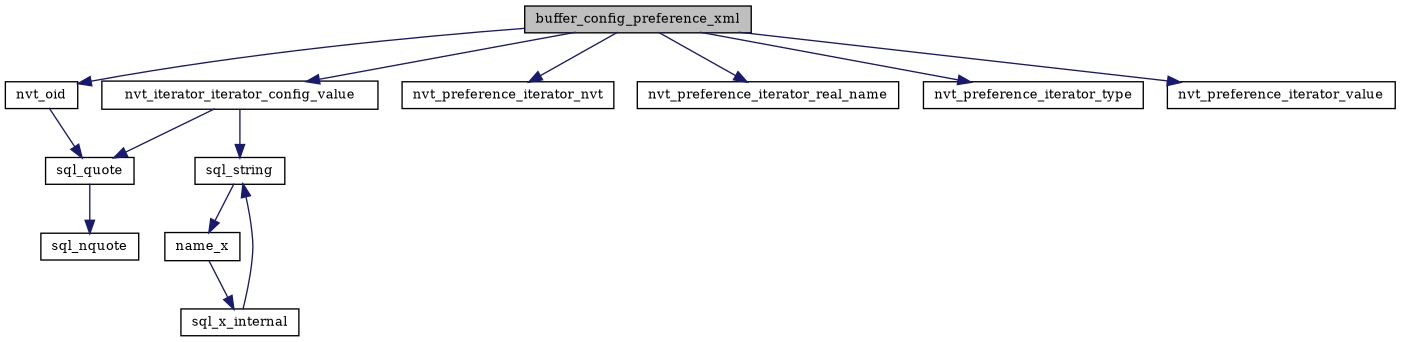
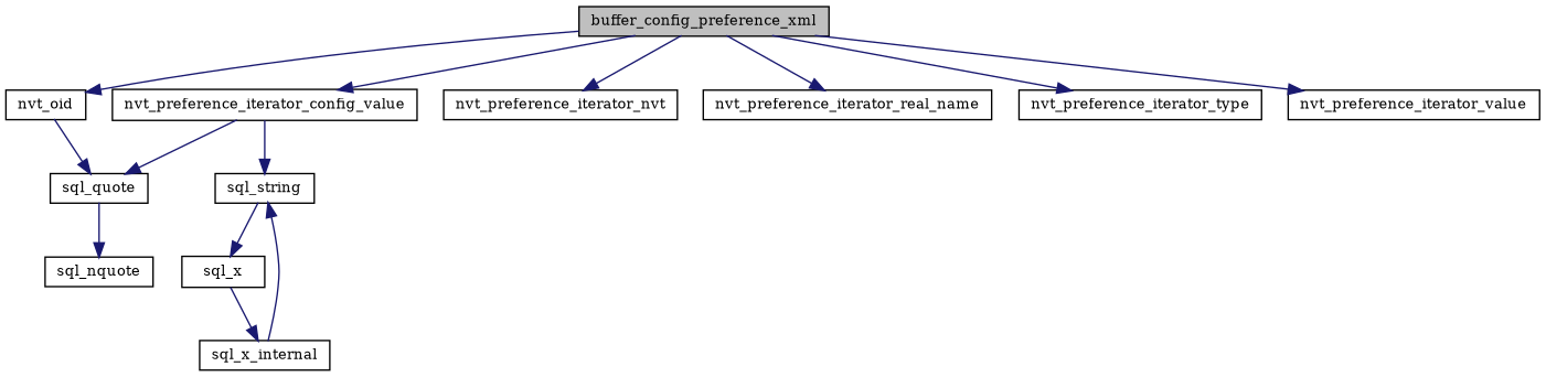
  digraph {
    fontname="DejaVu Serif"
    rankdir=TB
    node [color=black fontname="DejaVu Serif" fontsize=10 shape=record]
    edge [color=midnightblue fontname="DejaVu Serif" fontsize=10 labelfontname=FreeSans labelfontsize=10 style=solid]
    n1 [fillcolor=grey75 fontcolor=black height=0.2 label=buffer_config_preference_xml style=filled width=0.4]
    n2 [height=0.2 label=nvt_oid width=0.4]
-   n3 [height=0.2 label=nvt_iterator_iterator_config_value width=0.4]
+   n3 [height=0.2 label=nvt_preference_iterator_config_value width=0.4]
    n4 [height=0.2 label=nvt_preference_iterator_nvt width=0.4]
    n5 [height=0.2 label=nvt_preference_iterator_real_name width=0.4]
    n6 [height=0.2 label=nvt_preference_iterator_type width=0.4]
    n7 [height=0.2 label=nvt_preference_iterator_value width=0.4]
    n8 [height=0.2 label=sql_quote width=0.4]
    n9 [height=0.2 label=sql_string width=0.4]
    n10 [height=0.2 label=sql_nquote width=0.4]
-   n11 [height=0.2 label=name_x width=0.4]
+   n11 [height=0.2 label=sql_x width=0.4]
    n12 [height=0.2 label=sql_x_internal width=0.4]
    n1 -> n2
    n1 -> n3
    n1 -> n4
    n1 -> n5
    n1 -> n6
    n1 -> n7
    n2 -> n8
    n3 -> n8
    n3 -> n9
    n8 -> n10
    n9 -> n11
    n11 -> n12
    n12 -> n9
  }
